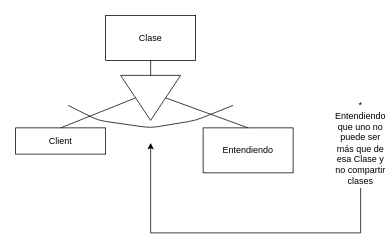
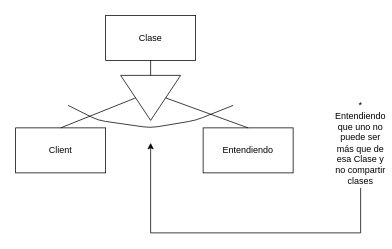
  <mxCell id="0" />
  <mxCell id="1" parent="0" />
  <mxCell id="2" value="Clase" style="rounded=0;whiteSpace=wrap;html=1;" vertex="1" parent="1"><mxGeometry x="140" y="20" width="120" height="60" as="geometry" /></mxCell>
- <mxCell id="3" value="Client" style="rounded=0;whiteSpace=wrap;html=1;" vertex="1" parent="1"><mxGeometry x="20" y="170" width="120" height="35" as="geometry" /></mxCell>
+ <mxCell id="3" value="Client" style="rounded=0;whiteSpace=wrap;html=1;" vertex="1" parent="1"><mxGeometry x="20" y="170" width="120" height="60" as="geometry" /></mxCell>
  <mxCell id="4" value="Entendiendo" style="rounded=0;whiteSpace=wrap;html=1;" vertex="1" parent="1"><mxGeometry x="270" y="170" width="120" height="60" as="geometry" /></mxCell>
  <mxCell id="5" value="" style="triangle;whiteSpace=wrap;html=1;rotation=90;" vertex="1" parent="1"><mxGeometry x="170" y="90" width="60" height="80" as="geometry" /></mxCell>
  <mxCell id="6" value="" style="endArrow=none;html=1;entryX=0.5;entryY=1;entryDx=0;entryDy=0;exitX=0;exitY=0.5;exitDx=0;exitDy=0;" edge="1" parent="1" source="5" target="2"><mxGeometry width="50" height="50" relative="1" as="geometry"><mxPoint x="180" y="70" as="sourcePoint" /><mxPoint x="230" y="20" as="targetPoint" /></mxGeometry></mxCell>
  <mxCell id="7" value="" style="endArrow=none;html=1;entryX=0.5;entryY=1;entryDx=0;entryDy=0;exitX=0.5;exitY=0;exitDx=0;exitDy=0;" edge="1" parent="1" source="3" target="5"><mxGeometry width="50" height="50" relative="1" as="geometry"><mxPoint x="180" y="70" as="sourcePoint" /><mxPoint x="230" y="20" as="targetPoint" /></mxGeometry></mxCell>
  <mxCell id="8" value="" style="endArrow=none;html=1;entryX=0.5;entryY=0;entryDx=0;entryDy=0;exitX=0.5;exitY=0;exitDx=0;exitDy=0;" edge="1" parent="1" source="5" target="4"><mxGeometry width="50" height="50" relative="1" as="geometry"><mxPoint x="180" y="70" as="sourcePoint" /><mxPoint x="230" y="20" as="targetPoint" /></mxGeometry></mxCell>
  <mxCell id="9" value="" style="endArrow=none;html=1;" edge="1" parent="1"><mxGeometry width="50" height="50" relative="1" as="geometry"><mxPoint x="90" y="140" as="sourcePoint" /><mxPoint x="310" y="140" as="targetPoint" /><Array as="points"><mxPoint x="130" y="160" /><mxPoint x="200" y="170" /><mxPoint x="260" y="160" /></Array></mxGeometry></mxCell>
  <mxCell id="10" style="edgeStyle=orthogonalEdgeStyle;rounded=0;orthogonalLoop=1;jettySize=auto;html=1;endArrow=classic;endFill=1;" edge="1" parent="1"><mxGeometry relative="1" as="geometry"><mxPoint x="200" y="190" as="targetPoint" /><mxPoint x="480" y="250" as="sourcePoint" /><Array as="points"><mxPoint x="480" y="310" /><mxPoint x="200" y="310" /></Array></mxGeometry></mxCell>
  <mxCell id="11" value="* Entendiendo que uno no puede ser más que de esa Clase y no compartir clases" style="text;html=1;strokeColor=none;fillColor=none;align=center;verticalAlign=middle;whiteSpace=wrap;rounded=0;" vertex="1" parent="1"><mxGeometry x="460" y="180" width="40" height="20" as="geometry" /></mxCell>
